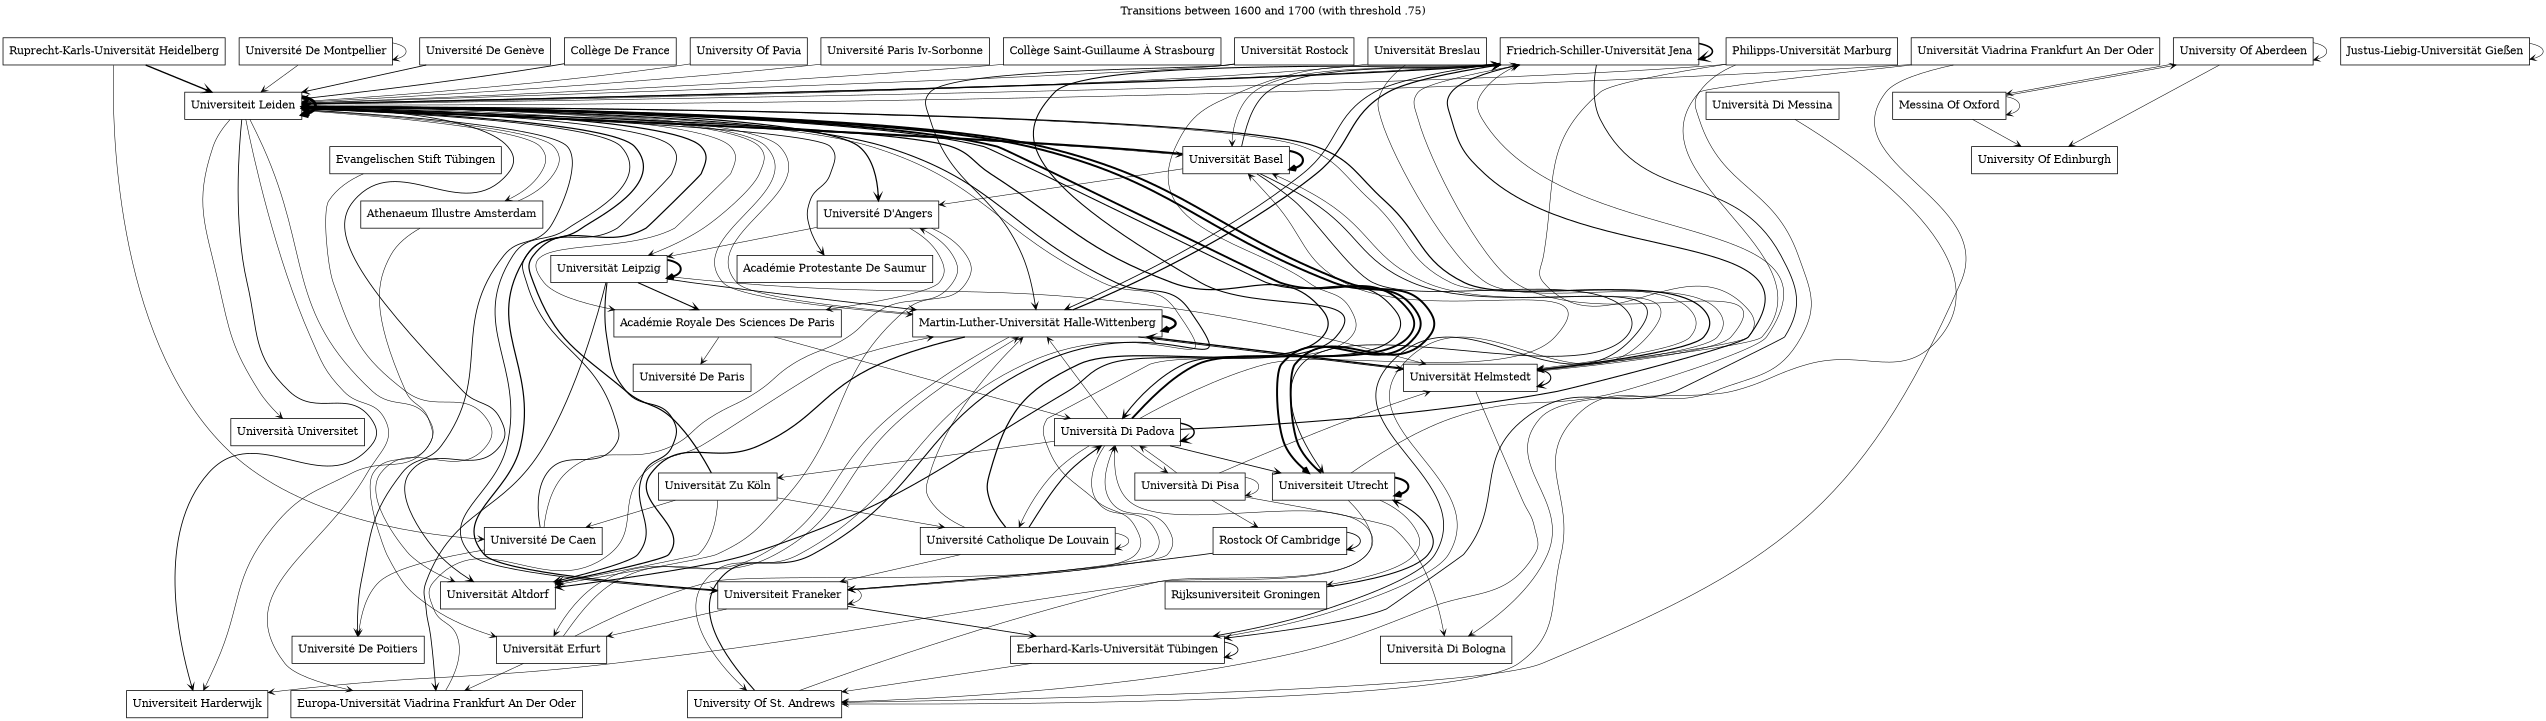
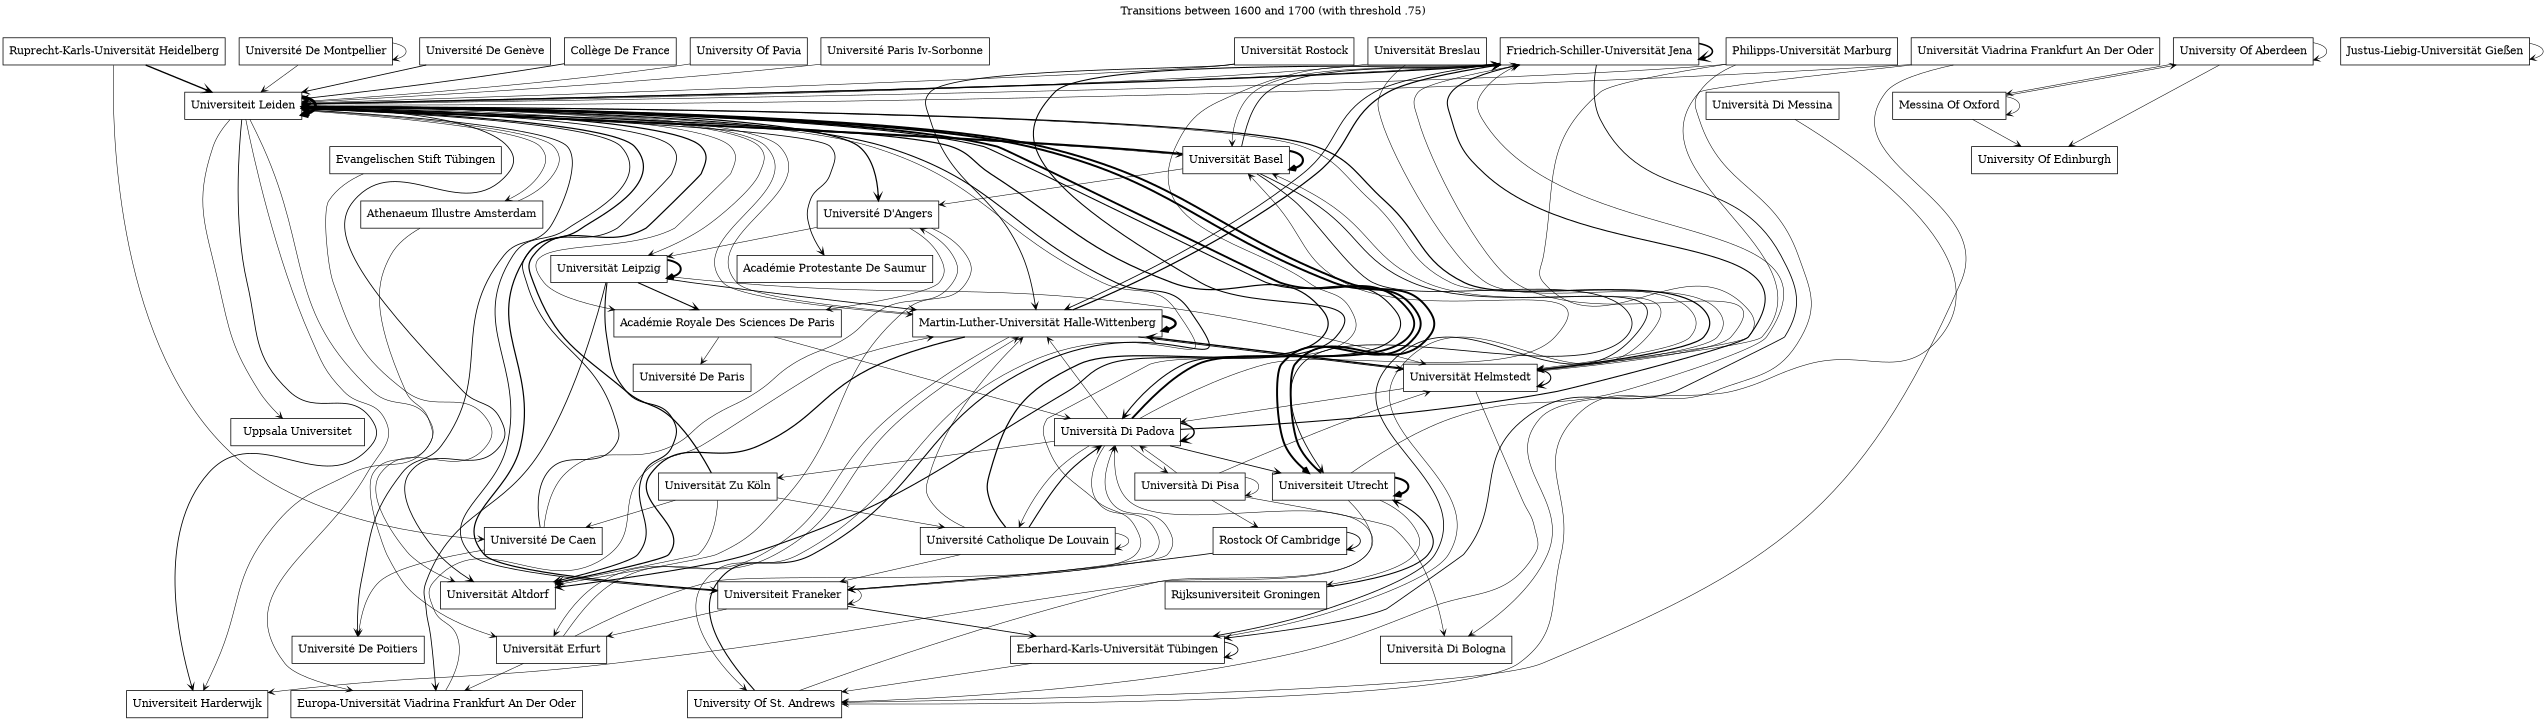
  digraph {
    label="Transitions between 1600 and 1700 (with threshold .75)"
    labelloc=t
    node [shape=rectangle]
    edge [arrowhead=vee arrowsize=0.8 penwidth=.7 weight=0.1]
    "Friedrich-Schiller-Universität Jena"
    "Universität Altdorf"
    "Universiteit Leiden"
    "Universität Basel"
    "Martin-Luther-Universität Halle-Wittenberg"
    "Eberhard-Karls-Universität Tübingen"
    "Universität Leipzig"
    "Académie Royale Des Sciences De Paris"
    "Universiteit Utrecht"
    "Universiteit Harderwijk"
    "Université D'Angers"
    "University Of St. Andrews"
    "Università Di Padova"
    "Universität Helmstedt"
    "Universiteit Franeker"
    "Athenaeum Illustre Amsterdam"
    "Université De Poitiers"
    "Universität Erfurt"
    "Académie Protestante De Saumur"
    "Europa-Universität Viadrina Frankfurt An Der Oder"
-   "Uppsala Universitet" [label="Università Universitet"]
+   "Uppsala Universitet"
    "Université De Paris"
    "Rijksuniversiteit Groningen"
    "Universität Zu Köln"
    "Université Catholique De Louvain"
    "Università Di Pisa"
    n27 [label="Rostock Of Cambridge"]
    "Universität Rostock"
    "Université De Montpellier"
    "Université De Caen"
    "Università Di Bologna"
    "Université De Genève"
    "Ruprecht-Karls-Universität Heidelberg"
    "University Of Aberdeen"
    n35 [label="Messina Of Oxford"]
    "University Of Edinburgh"
    "Collège De France"
    "University Of Pavia"
    "Université Paris Iv-Sorbonne"
    "Philipps-Universität Marburg"
    "Evangelischen Stift Tübingen"
    "Justus-Liebig-Universität Gießen"
    "Universität Viadrina Frankfurt An Der Oder"
    "Universität Breslau"
-   "Collège Saint-Guillaume À Strasbourg"
    "Università Di Messina"
    "Friedrich-Schiller-Universität Jena" -> "Friedrich-Schiller-Universität Jena" [penwidth=2.1]
    "Friedrich-Schiller-Universität Jena" -> "Universität Altdorf" [penwidth=1.4]
    "Friedrich-Schiller-Universität Jena" -> "Universiteit Leiden"
    "Friedrich-Schiller-Universität Jena" -> "Universität Basel"
    "Friedrich-Schiller-Universität Jena" -> "Martin-Luther-Universität Halle-Wittenberg" [penwidth=1.1]
    "Friedrich-Schiller-Universität Jena" -> "Eberhard-Karls-Universität Tübingen" [penwidth=1.1]
    "Universiteit Leiden" -> "Friedrich-Schiller-Universität Jena" [penwidth=1.6]
    "Universiteit Leiden" -> "Universität Altdorf" [penwidth=1.1]
    "Universiteit Leiden" -> "Universiteit Leiden" [penwidth=4.0]
    "Universiteit Leiden" -> "Universität Basel"
    "Universiteit Leiden" -> "Martin-Luther-Universität Halle-Wittenberg"
    "Universiteit Leiden" -> "Universität Leipzig"
    "Universiteit Leiden" -> "Académie Royale Des Sciences De Paris"
    "Universiteit Leiden" -> "Universiteit Utrecht" [penwidth=2.6]
    "Universiteit Leiden" -> "Universiteit Harderwijk" [penwidth=1.1]
    "Universiteit Leiden" -> "Université D'Angers" [penwidth=1.6]
    "Universiteit Leiden" -> "University Of St. Andrews"
    "Universiteit Leiden" -> "Università Di Padova" [penwidth=1.4]
    "Universiteit Leiden" -> "Universität Helmstedt"
    "Universiteit Leiden" -> "Universiteit Franeker" [penwidth=1.1]
    "Universiteit Leiden" -> "Athenaeum Illustre Amsterdam"
    "Universiteit Leiden" -> "Université De Poitiers" [penwidth=1.1]
    "Universiteit Leiden" -> "Universität Erfurt"
    "Universiteit Leiden" -> "Académie Protestante De Saumur" [penwidth=1.1]
    "Universiteit Leiden" -> "Europa-Universität Viadrina Frankfurt An Der Oder"
    "Universiteit Leiden" -> "Uppsala Universitet"
    "Universität Basel" -> "Friedrich-Schiller-Universität Jena" [penwidth=1.1]
    "Universität Basel" -> "Universiteit Leiden" [penwidth=2.6]
    "Universität Basel" -> "Universität Basel" [penwidth=2.8]
    "Universität Basel" -> "Eberhard-Karls-Universität Tübingen" [penwidth=1.1]
    "Universität Basel" -> "Universiteit Utrecht" [penwidth=1.1]
    "Universität Basel" -> "Université D'Angers"
    "Martin-Luther-Universität Halle-Wittenberg" -> "Friedrich-Schiller-Universität Jena" [penwidth=1.6]
    "Martin-Luther-Universität Halle-Wittenberg" -> "Universität Altdorf" [penwidth=1.6]
    "Martin-Luther-Universität Halle-Wittenberg" -> "Universiteit Leiden"
    "Martin-Luther-Universität Halle-Wittenberg" -> "Martin-Luther-Universität Halle-Wittenberg" [penwidth=3.1]
    "Martin-Luther-Universität Halle-Wittenberg" -> "Universität Helmstedt" [penwidth=1.1]
    "Martin-Luther-Universität Halle-Wittenberg" -> "Universität Erfurt"
    "Eberhard-Karls-Universität Tübingen" -> "Universität Basel"
    "Eberhard-Karls-Universität Tübingen" -> "Eberhard-Karls-Universität Tübingen" [penwidth=1.1]
    "Eberhard-Karls-Universität Tübingen" -> "University Of St. Andrews"
    "Universität Leipzig" -> "Universität Altdorf" [penwidth=1.4]
    "Universität Leipzig" -> "Martin-Luther-Universität Halle-Wittenberg" [penwidth=1.1]
    "Universität Leipzig" -> "Universität Leipzig" [penwidth=2.6]
    "Universität Leipzig" -> "Académie Royale Des Sciences De Paris" [penwidth=1.4]
    "Universität Leipzig" -> "Universität Helmstedt"
    "Universität Leipzig" -> "Europa-Universität Viadrina Frankfurt An Der Oder" [penwidth=1.1]
    "Académie Royale Des Sciences De Paris" -> "Università Di Padova"
    "Académie Royale Des Sciences De Paris" -> "Université De Paris"
    "Universiteit Utrecht" -> "Friedrich-Schiller-Universität Jena"
    "Universiteit Utrecht" -> "Universiteit Leiden" [penwidth=2.6]
    "Universiteit Utrecht" -> "Universiteit Utrecht" [penwidth=2.8]
    "Universiteit Utrecht" -> "Universiteit Harderwijk"
    "Universiteit Utrecht" -> "Rijksuniversiteit Groningen"
    "Université D'Angers" -> "Universität Altdorf"
    "Université D'Angers" -> "Universität Leipzig"
    "Université D'Angers" -> "Académie Royale Des Sciences De Paris"
    "University Of St. Andrews" -> "Universiteit Leiden" [penwidth=1.4]
    "University Of St. Andrews" -> "Università Di Padova"
    "Università Di Padova" -> "Friedrich-Schiller-Universität Jena" [penwidth=1.4]
    "Università Di Padova" -> "Universiteit Leiden" [penwidth=2.5]
    "Università Di Padova" -> "Universität Basel"
    "Università Di Padova" -> "Martin-Luther-Universität Halle-Wittenberg"
    "Università Di Padova" -> "Universiteit Utrecht" [penwidth=1.1]
    "Università Di Padova" -> "Università Di Padova" [penwidth=1.9]
    "Università Di Padova" -> "Universiteit Franeker"
    "Università Di Padova" -> "Universität Zu Köln"
    "Università Di Padova" -> "Université Catholique De Louvain"
    "Università Di Padova" -> "Università Di Pisa"
    "Universität Helmstedt" -> "Friedrich-Schiller-Universität Jena"
    "Universität Helmstedt" -> "Universiteit Leiden" [penwidth=1.6]
    "Universität Helmstedt" -> "Martin-Luther-Universität Halle-Wittenberg" [penwidth=1.8]
    "Universität Helmstedt" -> "University Of St. Andrews"
+   "Universität Helmstedt" -> "Università Di Padova"
    "Universität Helmstedt" -> "Universität Helmstedt" [penwidth=1.4]
    "Universiteit Franeker" -> "Universiteit Leiden" [penwidth=1.6]
    "Universiteit Franeker" -> "Eberhard-Karls-Universität Tübingen" [penwidth=1.1]
    "Universiteit Franeker" -> "Università Di Padova"
    "Universiteit Franeker" -> "Universiteit Franeker"
    "Universiteit Franeker" -> "Universität Erfurt"
    "Athenaeum Illustre Amsterdam" -> "Universiteit Leiden"
    "Athenaeum Illustre Amsterdam" -> "Universiteit Harderwijk"
    "Universität Erfurt" -> "Friedrich-Schiller-Universität Jena"
    "Universität Erfurt" -> "Martin-Luther-Universität Halle-Wittenberg"
    "Universität Erfurt" -> "Europa-Universität Viadrina Frankfurt An Der Oder"
    "Europa-Universität Viadrina Frankfurt An Der Oder" -> "Martin-Luther-Universität Halle-Wittenberg"
    "Rijksuniversiteit Groningen" -> "Universiteit Utrecht" [penwidth=1.4]
    "Universität Zu Köln" -> "Universität Altdorf"
    "Universität Zu Köln" -> "Universiteit Leiden" [penwidth=1.6]
    "Universität Zu Köln" -> "Université Catholique De Louvain"
    "Universität Zu Köln" -> "Université De Caen"
    "Université Catholique De Louvain" -> "Universiteit Leiden" [penwidth=1.6]
    "Université Catholique De Louvain" -> "Martin-Luther-Universität Halle-Wittenberg"
    "Université Catholique De Louvain" -> "Università Di Padova" [penwidth=1.4]
    "Université Catholique De Louvain" -> "Universiteit Franeker"
    "Université Catholique De Louvain" -> "Université Catholique De Louvain"
    "Università Di Pisa" -> "Università Di Padova"
    "Università Di Pisa" -> "Universität Helmstedt"
    "Università Di Pisa" -> "Università Di Pisa"
    "Università Di Pisa" -> n27
    "Università Di Pisa" -> "Università Di Bologna"
    n27 -> "Universiteit Franeker" [penwidth=1.1]
    n27 -> n27 [penwidth=1.1]
    "Universität Rostock" -> "Universiteit Leiden"
    "Universität Rostock" -> "Martin-Luther-Universität Halle-Wittenberg" [penwidth=1.1]
    "Université De Montpellier" -> "Universiteit Leiden"
    "Université De Montpellier" -> "Université De Montpellier"
    "Université De Caen" -> "Universiteit Leiden" [penwidth=1.1]
    "Université De Caen" -> "Université D'Angers"
    "Université De Caen" -> "Université De Poitiers"
    "Université De Genève" -> "Universiteit Leiden" [penwidth=1.1]
    "Ruprecht-Karls-Universität Heidelberg" -> "Universiteit Leiden" [penwidth=1.8]
    "Ruprecht-Karls-Universität Heidelberg" -> "Université De Caen"
    "University Of Aberdeen" -> "University Of Aberdeen"
    "University Of Aberdeen" -> n35
    "University Of Aberdeen" -> "University Of Edinburgh"
    n35 -> "University Of Aberdeen"
    n35 -> n35
    n35 -> "University Of Edinburgh"
    "Collège De France" -> "Universiteit Leiden" [penwidth=1.1]
    "University Of Pavia" -> "Universiteit Leiden"
    "Université Paris Iv-Sorbonne" -> "Universiteit Leiden"
    "Philipps-Universität Marburg" -> "Universiteit Leiden"
    "Philipps-Universität Marburg" -> "University Of St. Andrews"
    "Philipps-Universität Marburg" -> "Universität Helmstedt"
    "Evangelischen Stift Tübingen" -> "Universität Altdorf"
    "Justus-Liebig-Universität Gießen" -> "Justus-Liebig-Universität Gießen"
    "Universität Viadrina Frankfurt An Der Oder" -> "Universiteit Leiden"
    "Universität Viadrina Frankfurt An Der Oder" -> "University Of St. Andrews"
    "Universität Viadrina Frankfurt An Der Oder" -> "Universität Helmstedt"
    "Universität Breslau" -> "Universiteit Leiden"
    "Universität Breslau" -> "Universität Helmstedt"
-   "Collège Saint-Guillaume À Strasbourg" -> "Universiteit Leiden"
    "Università Di Messina" -> "Università Di Bologna"
  }
